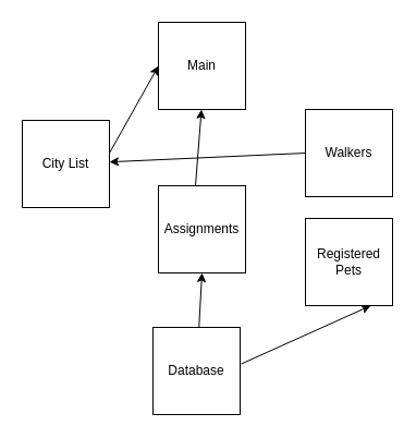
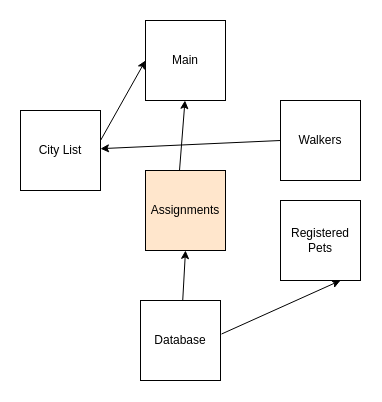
  <mxCell id="0" />
  <mxCell id="1" parent="0" />
  <mxCell id="2" value="Main" style="whiteSpace=wrap;html=1;aspect=fixed;" vertex="1" parent="1"><mxGeometry x="145" y="20" width="80" height="80" as="geometry" /></mxCell>
  <mxCell id="3" value="Walkers" style="whiteSpace=wrap;html=1;aspect=fixed;" vertex="1" parent="1"><mxGeometry x="280" y="100" width="80" height="80" as="geometry" /></mxCell>
  <mxCell id="4" value="" style="endArrow=classic;html=1;exitX=0;exitY=0.5;exitDx=0;exitDy=0;" edge="1" parent="1" source="3" target="5"><mxGeometry width="50" height="50" relative="1" as="geometry"><mxPoint x="220" y="130" as="sourcePoint" /><mxPoint x="270" y="80" as="targetPoint" /></mxGeometry></mxCell>
  <mxCell id="5" value="City List" style="whiteSpace=wrap;html=1;aspect=fixed;" vertex="1" parent="1"><mxGeometry x="20" y="110" width="80" height="80" as="geometry" /></mxCell>
  <mxCell id="6" value="" style="endArrow=classic;html=1;entryX=0;entryY=0.5;entryDx=0;entryDy=0;" edge="1" parent="1" target="2"><mxGeometry width="50" height="50" relative="1" as="geometry"><mxPoint x="100" y="140" as="sourcePoint" /><mxPoint x="150" y="90" as="targetPoint" /></mxGeometry></mxCell>
- <mxCell id="7" value="Assignments" style="whiteSpace=wrap;html=1;aspect=fixed;" vertex="1" parent="1"><mxGeometry x="145" y="170" width="80" height="80" as="geometry" /></mxCell>
+ <mxCell id="7" value="Assignments" style="whiteSpace=wrap;html=1;aspect=fixed;fillColor=#ffe6cc;" vertex="1" parent="1"><mxGeometry x="145" y="170" width="80" height="80" as="geometry" /></mxCell>
  <mxCell id="8" value="" style="endArrow=classic;html=1;exitX=0.425;exitY=0;exitDx=0;exitDy=0;exitPerimeter=0;" edge="1" parent="1" source="7"><mxGeometry width="50" height="50" relative="1" as="geometry"><mxPoint x="184.5" y="160" as="sourcePoint" /><mxPoint x="184.5" y="100" as="targetPoint" /></mxGeometry></mxCell>
  <mxCell id="9" value="Database" style="whiteSpace=wrap;html=1;aspect=fixed;" vertex="1" parent="1"><mxGeometry x="140" y="300" width="80" height="80" as="geometry" /></mxCell>
  <mxCell id="10" value="" style="endArrow=classic;html=1;entryX=0.5;entryY=1;entryDx=0;entryDy=0;" edge="1" parent="1" source="9" target="7"><mxGeometry width="50" height="50" relative="1" as="geometry"><mxPoint x="170" y="340" as="sourcePoint" /><mxPoint x="220" y="290" as="targetPoint" /></mxGeometry></mxCell>
  <mxCell id="11" value="Registered Pets" style="whiteSpace=wrap;html=1;aspect=fixed;" vertex="1" parent="1"><mxGeometry x="280" y="200" width="80" height="80" as="geometry" /></mxCell>
  <mxCell id="12" value="" style="endArrow=classic;html=1;exitX=1.013;exitY=0.419;exitDx=0;exitDy=0;exitPerimeter=0;entryX=0.75;entryY=1;entryDx=0;entryDy=0;" edge="1" parent="1" source="9" target="11"><mxGeometry width="50" height="50" relative="1" as="geometry"><mxPoint x="260" y="330" as="sourcePoint" /><mxPoint x="310" y="280" as="targetPoint" /></mxGeometry></mxCell>
